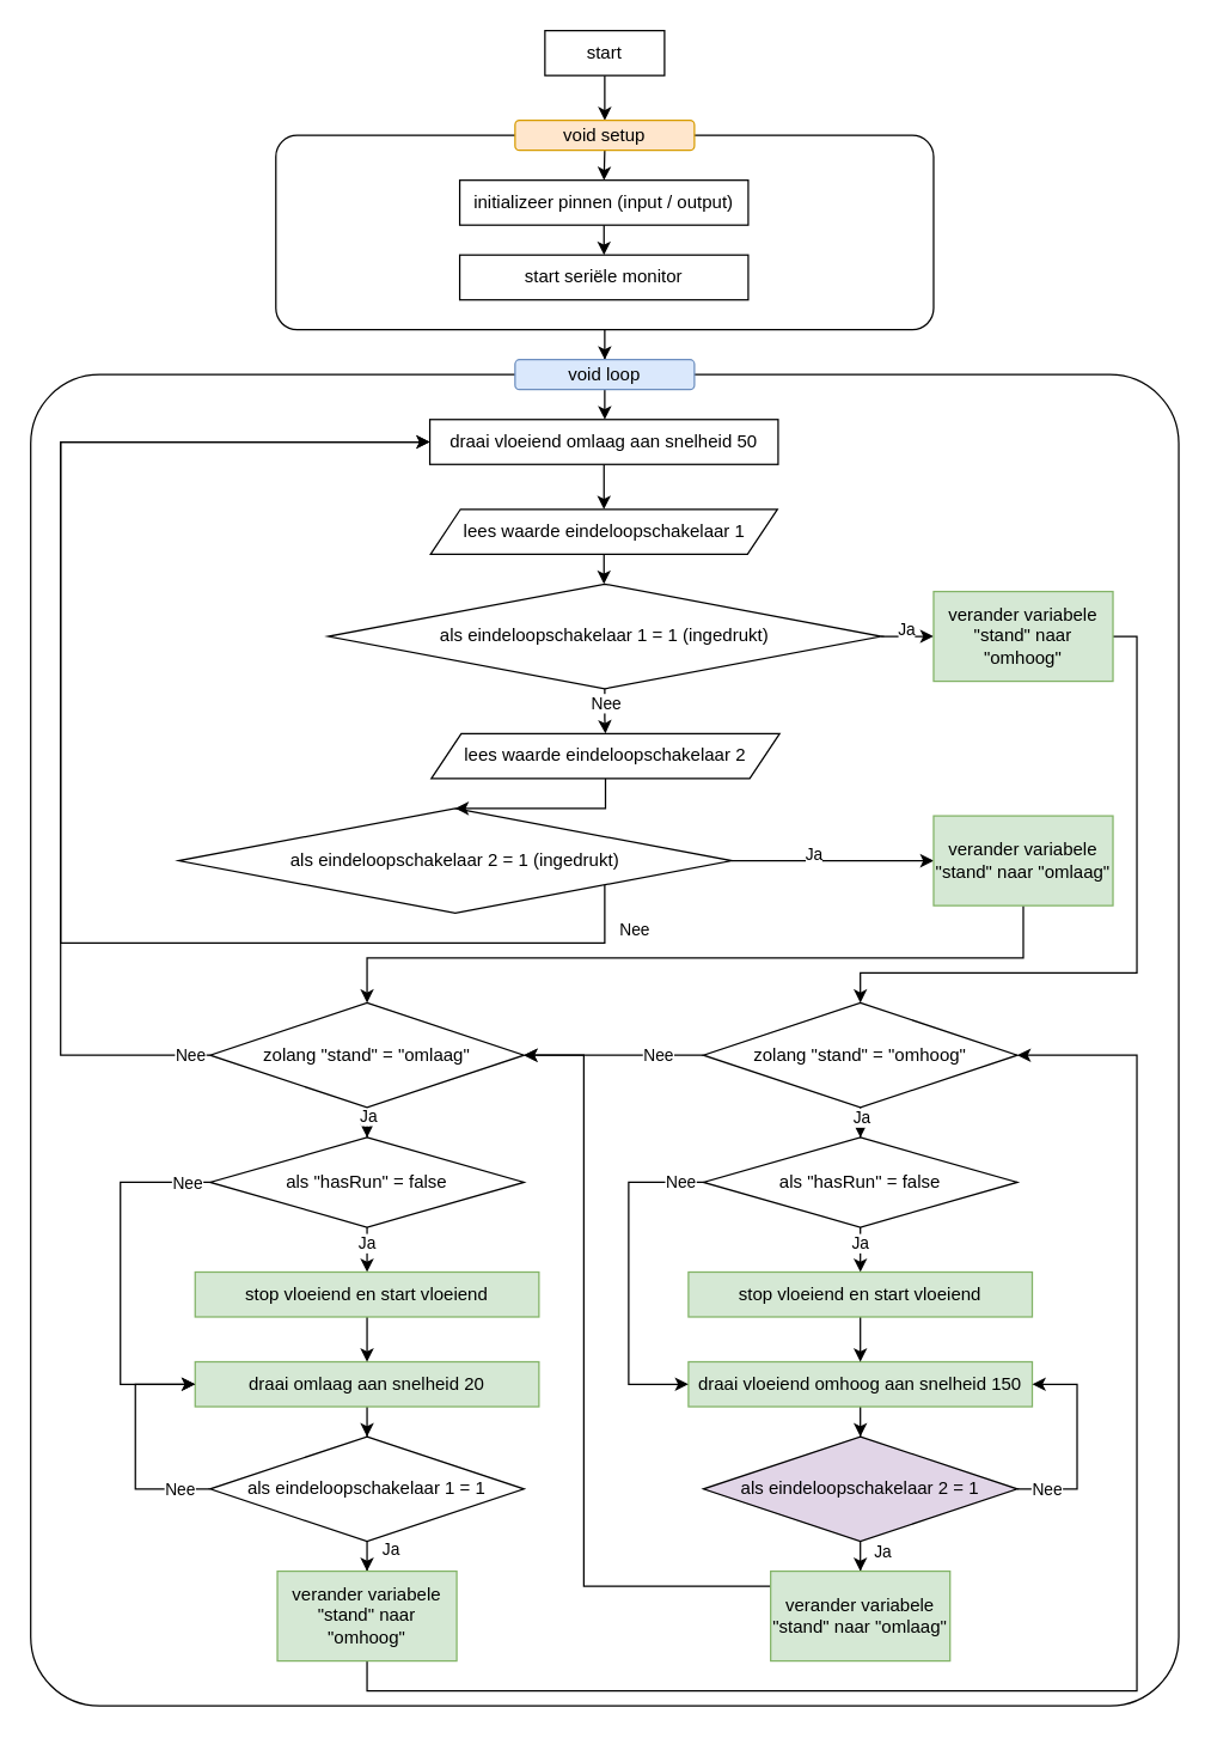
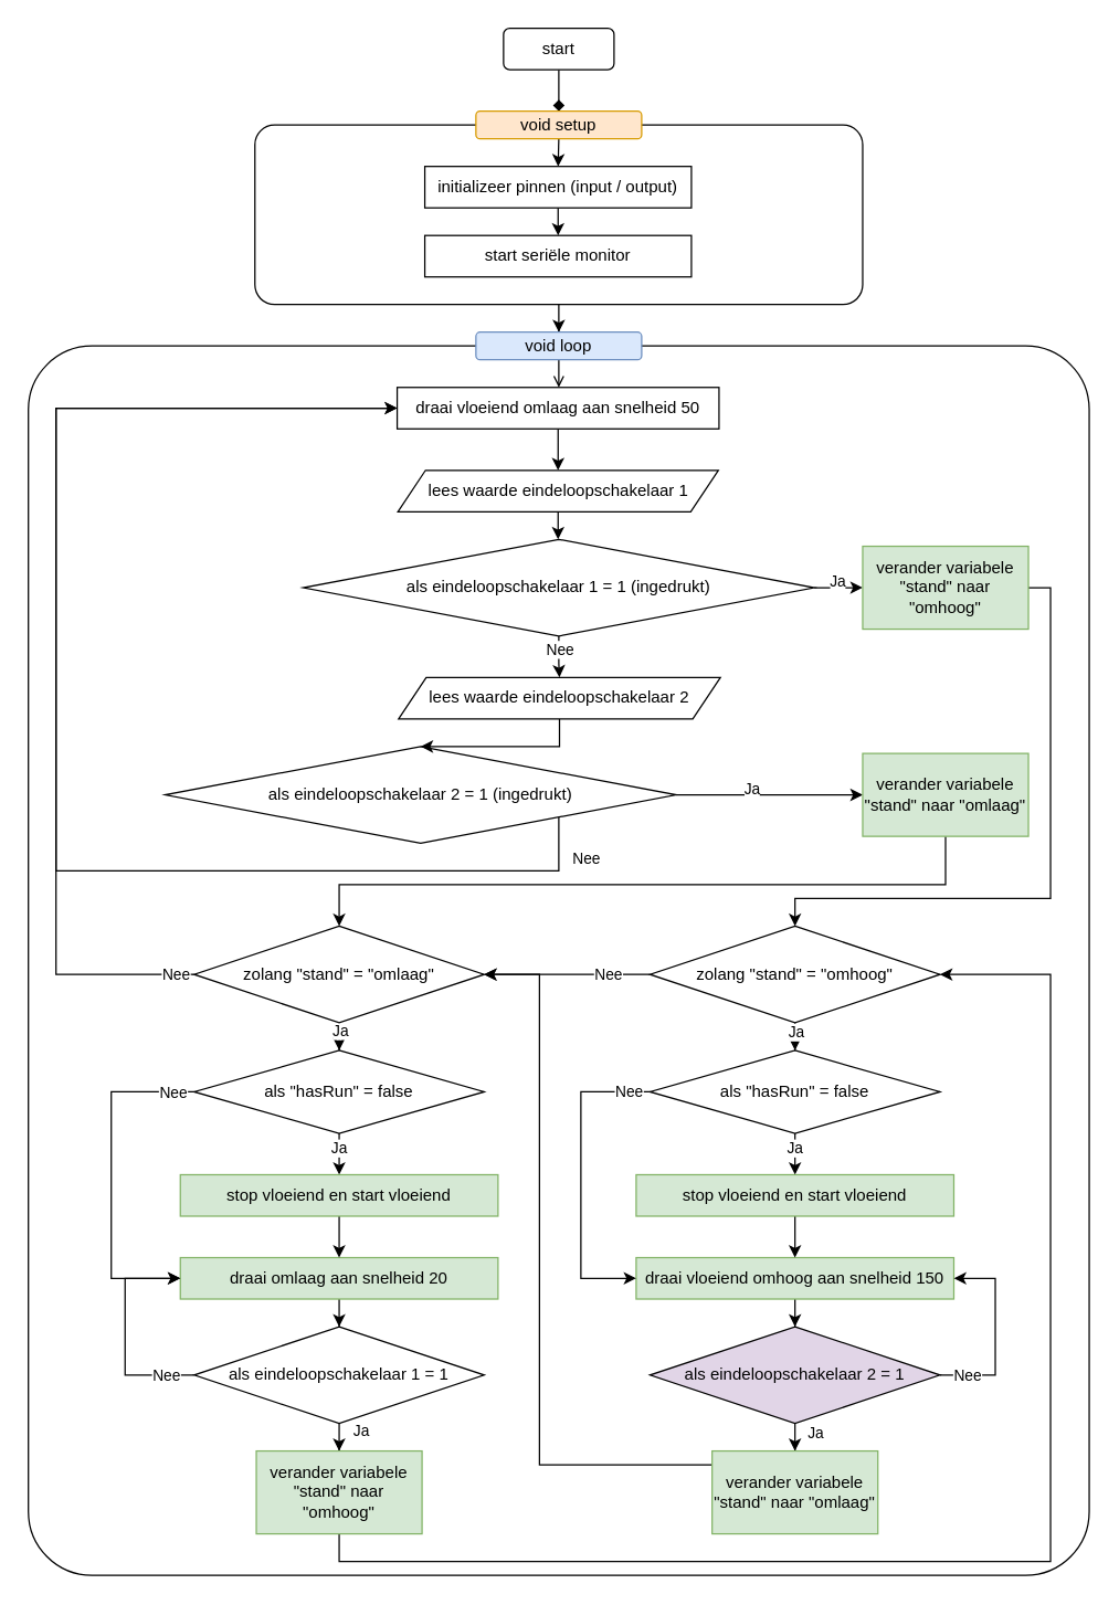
  <mxCell id="0" />
  <mxCell id="1" parent="0" />
- <mxCell id="2" style="edgeStyle=orthogonalEdgeStyle;rounded=0;orthogonalLoop=1;jettySize=auto;html=1;exitX=0.5;exitY=1;exitDx=0;exitDy=0;entryX=0.5;entryY=0;entryDx=0;entryDy=0;" parent="1" source="3" target="7" edge="1"><mxGeometry relative="1" as="geometry" /></mxCell>
- <mxCell id="3" value="start" style="whiteSpace=wrap;html=1;fontSize=12;glass=0;strokeWidth=1;shadow=0;rounded=0;" parent="1" vertex="1"><mxGeometry x="364" y="20" width="80" height="30" as="geometry" /></mxCell>
+ <mxCell id="2" style="edgeStyle=orthogonalEdgeStyle;rounded=0;orthogonalLoop=1;jettySize=auto;html=1;exitX=0.5;exitY=1;exitDx=0;exitDy=0;entryX=0.5;entryY=0;entryDx=0;entryDy=0;endArrow=diamond;" parent="1" source="3" target="7" edge="1"><mxGeometry relative="1" as="geometry" /></mxCell>
+ <mxCell id="3" value="start" style="rounded=1;whiteSpace=wrap;html=1;fontSize=12;glass=0;strokeWidth=1;shadow=0;" parent="1" vertex="1"><mxGeometry x="364" y="20" width="80" height="30" as="geometry" /></mxCell>
  <mxCell id="4" style="edgeStyle=orthogonalEdgeStyle;rounded=0;orthogonalLoop=1;jettySize=auto;html=1;" parent="1" source="5" target="13" edge="1"><mxGeometry relative="1" as="geometry" /></mxCell>
  <mxCell id="5" value="" style="rounded=1;whiteSpace=wrap;html=1;arcSize=11;" parent="1" vertex="1"><mxGeometry x="184" y="90" width="440" height="130" as="geometry" /></mxCell>
  <mxCell id="6" style="edgeStyle=orthogonalEdgeStyle;rounded=0;orthogonalLoop=1;jettySize=auto;html=1;exitX=0.5;exitY=1;exitDx=0;exitDy=0;entryX=0.5;entryY=0;entryDx=0;entryDy=0;" parent="1" source="7" target="9" edge="1"><mxGeometry relative="1" as="geometry" /></mxCell>
  <mxCell id="7" value="void setup" style="rounded=1;whiteSpace=wrap;html=1;fillColor=#ffe6cc;strokeColor=#d79b00;" parent="1" vertex="1"><mxGeometry x="344" y="80" width="120" height="20" as="geometry" /></mxCell>
  <mxCell id="8" style="edgeStyle=orthogonalEdgeStyle;rounded=0;orthogonalLoop=1;jettySize=auto;html=1;exitX=0.5;exitY=1;exitDx=0;exitDy=0;entryX=0.5;entryY=0;entryDx=0;entryDy=0;" parent="1" source="9" target="10" edge="1"><mxGeometry relative="1" as="geometry" /></mxCell>
  <mxCell id="9" value="initializeer pinnen (input / output)" style="rounded=0;whiteSpace=wrap;html=1;" parent="1" vertex="1"><mxGeometry x="307" y="120" width="193" height="30" as="geometry" /></mxCell>
  <mxCell id="10" value="start seriële monitor" style="rounded=0;whiteSpace=wrap;html=1;" parent="1" vertex="1"><mxGeometry x="307" y="170" width="193" height="30" as="geometry" /></mxCell>
  <mxCell id="11" value="" style="rounded=1;whiteSpace=wrap;html=1;arcSize=6;" parent="1" vertex="1"><mxGeometry x="20" y="250" width="768" height="890" as="geometry" /></mxCell>
- <mxCell id="12" style="edgeStyle=orthogonalEdgeStyle;rounded=0;orthogonalLoop=1;jettySize=auto;html=1;" parent="1" source="13" target="15" edge="1"><mxGeometry relative="1" as="geometry" /></mxCell>
+ <mxCell id="12" style="edgeStyle=orthogonalEdgeStyle;rounded=0;orthogonalLoop=1;jettySize=auto;html=1;endArrow=open;" parent="1" source="13" target="15" edge="1"><mxGeometry relative="1" as="geometry" /></mxCell>
  <mxCell id="13" value="void loop" style="rounded=1;whiteSpace=wrap;html=1;fillColor=#dae8fc;strokeColor=#6c8ebf;" parent="1" vertex="1"><mxGeometry x="344" y="240" width="120" height="20" as="geometry" /></mxCell>
  <mxCell id="14" style="edgeStyle=orthogonalEdgeStyle;rounded=0;orthogonalLoop=1;jettySize=auto;html=1;entryX=0.5;entryY=0;entryDx=0;entryDy=0;" parent="1" source="15" target="31" edge="1"><mxGeometry relative="1" as="geometry" /></mxCell>
  <mxCell id="15" value="draai vloeiend omlaag aan snelheid 50" style="rounded=0;whiteSpace=wrap;html=1;" parent="1" vertex="1"><mxGeometry x="287" y="280" width="233" height="30" as="geometry" /></mxCell>
  <mxCell id="16" style="edgeStyle=orthogonalEdgeStyle;rounded=0;orthogonalLoop=1;jettySize=auto;html=1;" parent="1" source="20" target="22" edge="1"><mxGeometry relative="1" as="geometry" /></mxCell>
  <mxCell id="17" value="Ja" style="edgeLabel;html=1;align=center;verticalAlign=middle;resizable=0;points=[];" parent="16" vertex="1" connectable="0"><mxGeometry x="-0.279" y="-1" relative="1" as="geometry"><mxPoint y="-6" as="offset" /></mxGeometry></mxCell>
  <mxCell id="18" style="edgeStyle=orthogonalEdgeStyle;rounded=0;orthogonalLoop=1;jettySize=auto;html=1;" parent="1" source="20" target="33" edge="1"><mxGeometry relative="1" as="geometry" /></mxCell>
  <mxCell id="19" value="Nee" style="edgeLabel;html=1;align=center;verticalAlign=middle;resizable=0;points=[];" parent="18" vertex="1" connectable="0"><mxGeometry x="0.005" y="1" relative="1" as="geometry"><mxPoint x="-0.5" y="-5.35" as="offset" /></mxGeometry></mxCell>
  <mxCell id="20" value="als eindeloopschakelaar 1 = 1 (ingedrukt)" style="rhombus;whiteSpace=wrap;html=1;rounded=0;" parent="1" vertex="1"><mxGeometry x="219" y="390" width="370" height="70" as="geometry" /></mxCell>
  <mxCell id="21" style="edgeStyle=orthogonalEdgeStyle;rounded=0;orthogonalLoop=1;jettySize=auto;html=1;" parent="1" source="22" target="44" edge="1"><mxGeometry relative="1" as="geometry"><Array as="points"><mxPoint x="760" y="425" /><mxPoint x="760" y="650" /><mxPoint x="575" y="650" /></Array></mxGeometry></mxCell>
  <mxCell id="22" value="verander variabele &quot;stand&quot; naar &quot;omhoog&quot;" style="rounded=0;whiteSpace=wrap;html=1;fillColor=#d5e8d4;strokeColor=#82b366;" parent="1" vertex="1"><mxGeometry x="624" y="395" width="120" height="60" as="geometry" /></mxCell>
  <mxCell id="23" style="edgeStyle=orthogonalEdgeStyle;rounded=0;orthogonalLoop=1;jettySize=auto;html=1;" parent="1" source="27" target="29" edge="1"><mxGeometry relative="1" as="geometry" /></mxCell>
  <mxCell id="24" value="Ja" style="edgeLabel;html=1;align=center;verticalAlign=middle;resizable=0;points=[];" parent="23" vertex="1" connectable="0"><mxGeometry x="-0.205" relative="1" as="geometry"><mxPoint y="-5" as="offset" /></mxGeometry></mxCell>
  <mxCell id="25" style="edgeStyle=orthogonalEdgeStyle;rounded=0;orthogonalLoop=1;jettySize=auto;html=1;" parent="1" source="27" target="15" edge="1"><mxGeometry relative="1" as="geometry"><Array as="points"><mxPoint x="404" y="630" /><mxPoint x="40" y="630" /><mxPoint x="40" y="295" /></Array></mxGeometry></mxCell>
  <mxCell id="26" value="Nee" style="edgeLabel;html=1;align=center;verticalAlign=middle;resizable=0;points=[];" parent="25" vertex="1" connectable="0"><mxGeometry x="-0.879" y="1" relative="1" as="geometry"><mxPoint x="40.67" y="-11" as="offset" /></mxGeometry></mxCell>
  <mxCell id="27" value="als eindeloopschakelaar 2 = 1 (ingedrukt)" style="rhombus;whiteSpace=wrap;html=1;rounded=0;" parent="1" vertex="1"><mxGeometry x="119" y="540" width="370" height="70" as="geometry" /></mxCell>
  <mxCell id="28" style="edgeStyle=orthogonalEdgeStyle;rounded=0;orthogonalLoop=1;jettySize=auto;html=1;" parent="1" source="29" target="38" edge="1"><mxGeometry relative="1" as="geometry"><Array as="points"><mxPoint x="684" y="640" /><mxPoint x="245" y="640" /></Array></mxGeometry></mxCell>
  <mxCell id="29" value="verander variabele &quot;stand&quot; naar &quot;omlaag&quot;" style="rounded=0;whiteSpace=wrap;html=1;fillColor=#d5e8d4;strokeColor=#82b366;" parent="1" vertex="1"><mxGeometry x="624" y="545" width="120" height="60" as="geometry" /></mxCell>
  <mxCell id="30" style="edgeStyle=orthogonalEdgeStyle;rounded=0;orthogonalLoop=1;jettySize=auto;html=1;" parent="1" source="31" target="20" edge="1"><mxGeometry relative="1" as="geometry" /></mxCell>
  <mxCell id="31" value="lees waarde eindeloopschakelaar 1" style="shape=parallelogram;perimeter=parallelogramPerimeter;whiteSpace=wrap;html=1;fixedSize=1;rounded=0;" parent="1" vertex="1"><mxGeometry x="287.5" y="340" width="232" height="30" as="geometry" /></mxCell>
  <mxCell id="32" style="edgeStyle=orthogonalEdgeStyle;rounded=0;orthogonalLoop=1;jettySize=auto;html=1;entryX=0.5;entryY=0;entryDx=0;entryDy=0;" parent="1" source="33" target="27" edge="1"><mxGeometry relative="1" as="geometry" /></mxCell>
  <mxCell id="33" value="lees waarde eindeloopschakelaar 2" style="shape=parallelogram;perimeter=parallelogramPerimeter;whiteSpace=wrap;html=1;fixedSize=1;rounded=0;" parent="1" vertex="1"><mxGeometry x="288" y="490" width="233" height="30" as="geometry" /></mxCell>
  <mxCell id="34" style="edgeStyle=orthogonalEdgeStyle;rounded=0;orthogonalLoop=1;jettySize=auto;html=1;entryX=0;entryY=0.5;entryDx=0;entryDy=0;" parent="1" source="38" target="15" edge="1"><mxGeometry relative="1" as="geometry"><Array as="points"><mxPoint x="40" y="705" /><mxPoint x="40" y="295" /></Array></mxGeometry></mxCell>
  <mxCell id="35" value="Nee" style="edgeLabel;html=1;align=center;verticalAlign=middle;resizable=0;points=[];" parent="34" vertex="1" connectable="0"><mxGeometry x="-0.963" relative="1" as="geometry"><mxPoint y="-0.03" as="offset" /></mxGeometry></mxCell>
  <mxCell id="36" style="edgeStyle=orthogonalEdgeStyle;rounded=0;orthogonalLoop=1;jettySize=auto;html=1;entryX=0.5;entryY=0;entryDx=0;entryDy=0;" parent="1" source="38" target="65" edge="1"><mxGeometry relative="1" as="geometry" /></mxCell>
  <mxCell id="37" value="Ja" style="edgeLabel;html=1;align=center;verticalAlign=middle;resizable=0;points=[];" vertex="1" connectable="0" parent="36"><mxGeometry x="0.493" relative="1" as="geometry"><mxPoint as="offset" /></mxGeometry></mxCell>
  <mxCell id="38" value="zolang &quot;stand&quot; = &quot;omlaag&quot;" style="rhombus;whiteSpace=wrap;html=1;rounded=0;" parent="1" vertex="1"><mxGeometry x="140" y="670" width="210" height="70" as="geometry" /></mxCell>
  <mxCell id="39" style="edgeStyle=orthogonalEdgeStyle;rounded=0;orthogonalLoop=1;jettySize=auto;html=1;" parent="1" source="40" target="51" edge="1"><mxGeometry relative="1" as="geometry" /></mxCell>
  <mxCell id="40" value="draai omlaag aan snelheid 20" style="rounded=0;whiteSpace=wrap;html=1;fillColor=#d5e8d4;strokeColor=#82b366;" parent="1" vertex="1"><mxGeometry x="130" y="910" width="230" height="30" as="geometry" /></mxCell>
  <mxCell id="41" value="Nee" style="edgeStyle=orthogonalEdgeStyle;rounded=0;orthogonalLoop=1;jettySize=auto;html=1;" parent="1" source="44" target="38" edge="1"><mxGeometry x="-0.5" relative="1" as="geometry"><mxPoint as="offset" /></mxGeometry></mxCell>
  <mxCell id="42" style="edgeStyle=orthogonalEdgeStyle;rounded=0;orthogonalLoop=1;jettySize=auto;html=1;" parent="1" source="44" target="72" edge="1"><mxGeometry relative="1" as="geometry" /></mxCell>
  <mxCell id="43" value="Ja" style="edgeLabel;html=1;align=center;verticalAlign=middle;resizable=0;points=[];" vertex="1" connectable="0" parent="42"><mxGeometry x="0.533" relative="1" as="geometry"><mxPoint as="offset" /></mxGeometry></mxCell>
  <mxCell id="44" value="zolang &quot;stand&quot; = &quot;omhoog&quot;" style="rhombus;whiteSpace=wrap;html=1;rounded=0;" parent="1" vertex="1"><mxGeometry x="470" y="670" width="210" height="70" as="geometry" /></mxCell>
  <mxCell id="45" style="edgeStyle=orthogonalEdgeStyle;rounded=0;orthogonalLoop=1;jettySize=auto;html=1;" parent="1" source="46" target="56" edge="1"><mxGeometry relative="1" as="geometry" /></mxCell>
  <mxCell id="46" value="draai vloeiend omhoog aan snelheid 150" style="rounded=0;whiteSpace=wrap;html=1;fillColor=#d5e8d4;strokeColor=#82b366;" parent="1" vertex="1"><mxGeometry x="460" y="910" width="230" height="30" as="geometry" /></mxCell>
  <mxCell id="47" style="edgeStyle=orthogonalEdgeStyle;rounded=0;orthogonalLoop=1;jettySize=auto;html=1;" parent="1" source="51" target="58" edge="1"><mxGeometry relative="1" as="geometry" /></mxCell>
  <mxCell id="48" value="Ja" style="edgeLabel;html=1;align=center;verticalAlign=middle;resizable=0;points=[];" parent="47" vertex="1" connectable="0"><mxGeometry x="0.489" relative="1" as="geometry"><mxPoint x="15" as="offset" /></mxGeometry></mxCell>
  <mxCell id="49" style="edgeStyle=orthogonalEdgeStyle;rounded=0;orthogonalLoop=1;jettySize=auto;html=1;" parent="1" source="51" target="40" edge="1"><mxGeometry relative="1" as="geometry"><Array as="points"><mxPoint x="90" y="995" /><mxPoint x="90" y="925" /></Array></mxGeometry></mxCell>
  <mxCell id="50" value="Nee" style="edgeLabel;html=1;align=center;verticalAlign=middle;resizable=0;points=[];" parent="49" vertex="1" connectable="0"><mxGeometry x="-0.817" y="-1" relative="1" as="geometry"><mxPoint x="-5.71" y="1" as="offset" /></mxGeometry></mxCell>
  <mxCell id="51" value="als eindeloopschakelaar 1 = 1" style="rhombus;whiteSpace=wrap;html=1;rounded=0;" parent="1" vertex="1"><mxGeometry x="140" y="960" width="210" height="70" as="geometry" /></mxCell>
  <mxCell id="52" style="edgeStyle=orthogonalEdgeStyle;rounded=0;orthogonalLoop=1;jettySize=auto;html=1;" parent="1" source="56" target="60" edge="1"><mxGeometry relative="1" as="geometry" /></mxCell>
  <mxCell id="53" value="Ja" style="edgeLabel;html=1;align=center;verticalAlign=middle;resizable=0;points=[];" parent="52" vertex="1" connectable="0"><mxGeometry x="0.531" y="-1" relative="1" as="geometry"><mxPoint x="15" as="offset" /></mxGeometry></mxCell>
  <mxCell id="54" style="edgeStyle=orthogonalEdgeStyle;rounded=0;orthogonalLoop=1;jettySize=auto;html=1;" parent="1" source="56" target="46" edge="1"><mxGeometry relative="1" as="geometry"><Array as="points"><mxPoint x="720" y="995" /><mxPoint x="720" y="925" /></Array></mxGeometry></mxCell>
  <mxCell id="55" value="Nee" style="edgeLabel;html=1;align=center;verticalAlign=middle;resizable=0;points=[];" parent="54" vertex="1" connectable="0"><mxGeometry x="-0.583" relative="1" as="geometry"><mxPoint x="-9.17" as="offset" /></mxGeometry></mxCell>
  <mxCell id="56" value="als eindeloopschakelaar 2 = 1" style="rhombus;whiteSpace=wrap;html=1;rounded=0;fillColor=#e1d5e7;" parent="1" vertex="1"><mxGeometry x="470" y="960" width="210" height="70" as="geometry" /></mxCell>
  <mxCell id="57" style="edgeStyle=orthogonalEdgeStyle;rounded=0;orthogonalLoop=1;jettySize=auto;html=1;entryX=1;entryY=0.5;entryDx=0;entryDy=0;" parent="1" source="58" target="44" edge="1"><mxGeometry relative="1" as="geometry"><Array as="points"><mxPoint x="245" y="1130" /><mxPoint x="760" y="1130" /><mxPoint x="760" y="705" /></Array></mxGeometry></mxCell>
  <mxCell id="58" value="verander variabele &quot;stand&quot; naar &quot;omhoog&quot;" style="rounded=0;whiteSpace=wrap;html=1;fillColor=#d5e8d4;strokeColor=#82b366;" parent="1" vertex="1"><mxGeometry x="185" y="1050" width="120" height="60" as="geometry" /></mxCell>
  <mxCell id="59" style="edgeStyle=orthogonalEdgeStyle;rounded=0;orthogonalLoop=1;jettySize=auto;html=1;entryX=1;entryY=0.5;entryDx=0;entryDy=0;" parent="1" source="60" target="38" edge="1"><mxGeometry relative="1" as="geometry"><Array as="points"><mxPoint x="390" y="1060" /><mxPoint x="390" y="705" /></Array></mxGeometry></mxCell>
  <mxCell id="60" value="verander variabele &quot;stand&quot; naar &quot;omlaag&quot;" style="rounded=0;whiteSpace=wrap;html=1;fillColor=#d5e8d4;strokeColor=#82b366;" parent="1" vertex="1"><mxGeometry x="515" y="1050" width="120" height="60" as="geometry" /></mxCell>
  <mxCell id="61" style="edgeStyle=orthogonalEdgeStyle;rounded=0;orthogonalLoop=1;jettySize=auto;html=1;" parent="1" source="65" target="67" edge="1"><mxGeometry relative="1" as="geometry" /></mxCell>
  <mxCell id="62" value="Ja" style="edgeLabel;html=1;align=center;verticalAlign=middle;resizable=0;points=[];" parent="61" vertex="1" connectable="0"><mxGeometry x="-0.84" y="-1" relative="1" as="geometry"><mxPoint y="6" as="offset" /></mxGeometry></mxCell>
  <mxCell id="63" style="edgeStyle=orthogonalEdgeStyle;rounded=0;orthogonalLoop=1;jettySize=auto;html=1;" parent="1" source="65" target="40" edge="1"><mxGeometry relative="1" as="geometry"><Array as="points"><mxPoint x="80" y="790" /><mxPoint x="80" y="925" /></Array></mxGeometry></mxCell>
  <mxCell id="64" value="Nee" style="edgeLabel;html=1;align=center;verticalAlign=middle;resizable=0;points=[];" parent="63" vertex="1" connectable="0"><mxGeometry x="-0.871" relative="1" as="geometry"><mxPoint as="offset" /></mxGeometry></mxCell>
  <mxCell id="65" value="als &quot;hasRun&quot; = false" style="rhombus;whiteSpace=wrap;html=1;rounded=0;" parent="1" vertex="1"><mxGeometry x="140" y="760" width="210" height="60" as="geometry" /></mxCell>
  <mxCell id="66" style="edgeStyle=orthogonalEdgeStyle;rounded=0;orthogonalLoop=1;jettySize=auto;html=1;entryX=0.5;entryY=0;entryDx=0;entryDy=0;" parent="1" source="67" target="40" edge="1"><mxGeometry relative="1" as="geometry" /></mxCell>
  <mxCell id="67" value="stop vloeiend en start vloeiend" style="rounded=0;whiteSpace=wrap;html=1;fillColor=#d5e8d4;strokeColor=#82b366;" parent="1" vertex="1"><mxGeometry x="130" y="850" width="230" height="30" as="geometry" /></mxCell>
  <mxCell id="68" style="edgeStyle=orthogonalEdgeStyle;rounded=0;orthogonalLoop=1;jettySize=auto;html=1;" parent="1" source="72" target="74" edge="1"><mxGeometry relative="1" as="geometry" /></mxCell>
  <mxCell id="69" value="Ja" style="edgeLabel;html=1;align=center;verticalAlign=middle;resizable=0;points=[];" parent="68" vertex="1" connectable="0"><mxGeometry x="-0.84" y="-1" relative="1" as="geometry"><mxPoint y="6" as="offset" /></mxGeometry></mxCell>
  <mxCell id="70" style="edgeStyle=orthogonalEdgeStyle;rounded=0;orthogonalLoop=1;jettySize=auto;html=1;entryX=0;entryY=0.5;entryDx=0;entryDy=0;" parent="1" source="72" target="46" edge="1"><mxGeometry relative="1" as="geometry"><Array as="points"><mxPoint x="420" y="790" /><mxPoint x="420" y="925" /></Array></mxGeometry></mxCell>
  <mxCell id="71" value="Nee" style="edgeLabel;html=1;align=center;verticalAlign=middle;resizable=0;points=[];" parent="70" vertex="1" connectable="0"><mxGeometry x="-0.856" y="-1" relative="1" as="geometry"><mxPoint as="offset" /></mxGeometry></mxCell>
  <mxCell id="72" value="als &quot;hasRun&quot; = false" style="rhombus;whiteSpace=wrap;html=1;rounded=0;" parent="1" vertex="1"><mxGeometry x="470" y="760" width="210" height="60" as="geometry" /></mxCell>
  <mxCell id="73" style="edgeStyle=orthogonalEdgeStyle;rounded=0;orthogonalLoop=1;jettySize=auto;html=1;" edge="1" parent="1" source="74" target="46"><mxGeometry relative="1" as="geometry" /></mxCell>
  <mxCell id="74" value="stop vloeiend en start vloeiend" style="rounded=0;whiteSpace=wrap;html=1;fillColor=#d5e8d4;strokeColor=#82b366;" parent="1" vertex="1"><mxGeometry x="460" y="850" width="230" height="30" as="geometry" /></mxCell>
